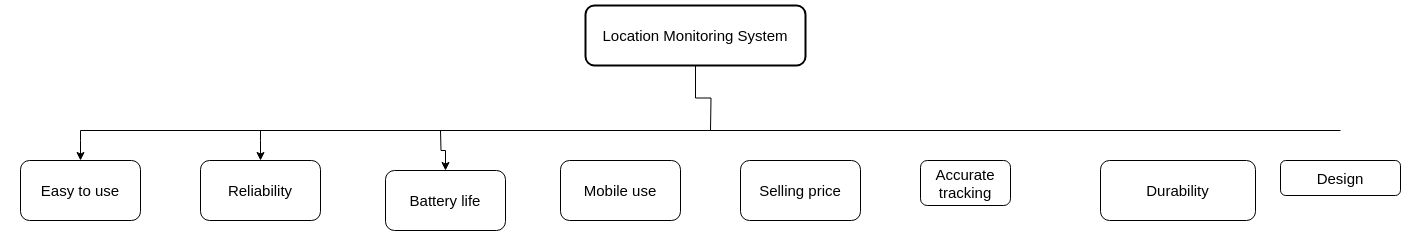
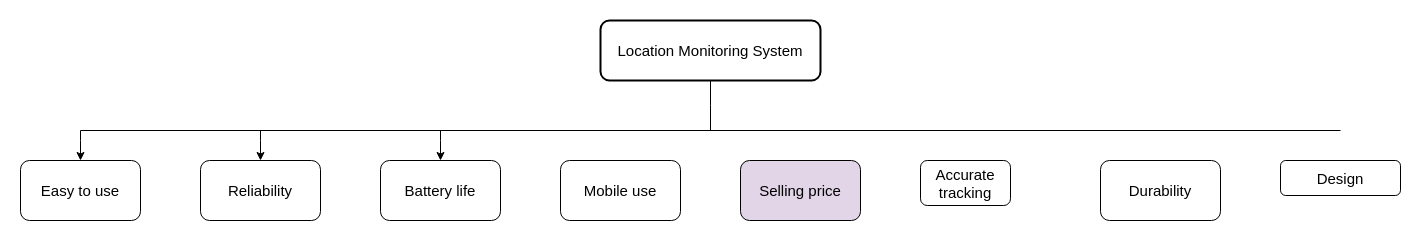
  <mxCell id="0" />
  <mxCell id="1" parent="0" />
  <mxCell id="2" style="edgeStyle=orthogonalEdgeStyle;rounded=0;orthogonalLoop=1;jettySize=auto;html=1;endArrow=none;endFill=0;" edge="1" parent="1" source="3"><mxGeometry relative="1" as="geometry"><mxPoint x="710" y="130" as="targetPoint" /></mxGeometry></mxCell>
- <mxCell id="3" value="Location Monitoring System" style="rounded=1;whiteSpace=wrap;html=1;fontSize=15;strokeWidth=2;" vertex="1" parent="1"><mxGeometry x="585" y="5" width="220" height="60" as="geometry" /></mxCell>
+ <mxCell id="3" value="Location Monitoring System" style="rounded=1;whiteSpace=wrap;html=1;fontSize=15;strokeWidth=2;" vertex="1" parent="1"><mxGeometry x="600" y="20" width="220" height="60" as="geometry" /></mxCell>
  <mxCell id="4" style="edgeStyle=orthogonalEdgeStyle;rounded=0;orthogonalLoop=1;jettySize=auto;html=1;endArrow=none;endFill=0;startArrow=classic;startFill=1;" edge="1" parent="1" source="5"><mxGeometry relative="1" as="geometry"><mxPoint x="80" y="130" as="targetPoint" /></mxGeometry></mxCell>
  <mxCell id="5" value="Easy to use" style="rounded=1;whiteSpace=wrap;html=1;fontSize=15;" vertex="1" parent="1"><mxGeometry x="20" y="160" width="120" height="60" as="geometry" /></mxCell>
  <mxCell id="6" style="edgeStyle=orthogonalEdgeStyle;rounded=0;orthogonalLoop=1;jettySize=auto;html=1;endArrow=none;endFill=0;startArrow=classic;startFill=1;" edge="1" parent="1" source="7"><mxGeometry relative="1" as="geometry"><mxPoint x="260" y="130" as="targetPoint" /></mxGeometry></mxCell>
  <mxCell id="7" value="Reliability" style="rounded=1;whiteSpace=wrap;html=1;fontSize=15;" vertex="1" parent="1"><mxGeometry x="200" y="160" width="120" height="60" as="geometry" /></mxCell>
  <mxCell id="8" style="edgeStyle=orthogonalEdgeStyle;rounded=0;orthogonalLoop=1;jettySize=auto;html=1;endArrow=none;endFill=0;startArrow=classic;startFill=1;" edge="1" parent="1" source="9"><mxGeometry relative="1" as="geometry"><mxPoint x="440" y="130" as="targetPoint" /></mxGeometry></mxCell>
- <mxCell id="9" value="Battery life" style="rounded=1;whiteSpace=wrap;html=1;fontSize=15;" vertex="1" parent="1"><mxGeometry x="385" y="170" width="120" height="60" as="geometry" /></mxCell>
+ <mxCell id="9" value="Battery life" style="rounded=1;whiteSpace=wrap;html=1;fontSize=15;" vertex="1" parent="1"><mxGeometry x="380" y="160" width="120" height="60" as="geometry" /></mxCell>
  <mxCell id="10" value="Mobile use" style="rounded=1;whiteSpace=wrap;html=1;fontSize=15;" vertex="1" parent="1"><mxGeometry x="560" y="160" width="120" height="60" as="geometry" /></mxCell>
- <mxCell id="11" value="Selling price" style="rounded=1;whiteSpace=wrap;html=1;fontSize=15;" vertex="1" parent="1"><mxGeometry x="740" y="160" width="120" height="60" as="geometry" /></mxCell>
+ <mxCell id="11" value="Selling price" style="rounded=1;whiteSpace=wrap;html=1;fontSize=15;fillColor=#e1d5e7;" vertex="1" parent="1"><mxGeometry x="740" y="160" width="120" height="60" as="geometry" /></mxCell>
  <mxCell id="12" value="Accurate tracking" style="rounded=1;whiteSpace=wrap;html=1;fontSize=15;" vertex="1" parent="1"><mxGeometry x="920" y="160" width="90" height="45" as="geometry" /></mxCell>
- <mxCell id="13" value="Durability" style="rounded=1;whiteSpace=wrap;html=1;fontSize=15;" vertex="1" parent="1"><mxGeometry x="1100" y="160" width="155" height="60" as="geometry" /></mxCell>
+ <mxCell id="13" value="Durability" style="rounded=1;whiteSpace=wrap;html=1;fontSize=15;" vertex="1" parent="1"><mxGeometry x="1100" y="160" width="120" height="60" as="geometry" /></mxCell>
  <mxCell id="14" value="Design" style="rounded=1;whiteSpace=wrap;html=1;fontSize=15;" vertex="1" parent="1"><mxGeometry x="1280" y="160" width="120" height="35" as="geometry" /></mxCell>
  <mxCell id="15" value="" style="endArrow=none;html=1;rounded=0;" edge="1" parent="1"><mxGeometry width="50" height="50" relative="1" as="geometry"><mxPoint x="80" y="130" as="sourcePoint" /><mxPoint x="1340" y="130" as="targetPoint" /></mxGeometry></mxCell>
